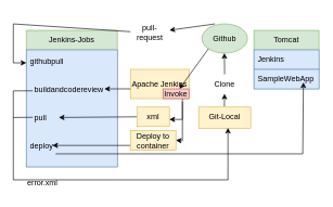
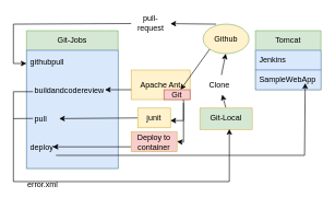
  <mxCell id="0" />
  <mxCell id="1" parent="0" />
- <mxCell id="2" value="Apache Jenkins" style="rounded=0;whiteSpace=wrap;html=1;fillColor=#fff2cc;strokeColor=#d6b656;" vertex="1" parent="1"><mxGeometry x="200" y="106" width="90" height="45" as="geometry" /></mxCell>
- <mxCell id="3" value="Git-Local" style="rounded=0;whiteSpace=wrap;html=1;fillColor=#fff2cc;strokeColor=#d6b656;" vertex="1" parent="1"><mxGeometry x="305" y="164" width="80" height="32.5" as="geometry" /></mxCell>
- <mxCell id="4" value="Github" style="ellipse;whiteSpace=wrap;html=1;fillColor=#d5e8d4;strokeColor=#82b366;" vertex="1" parent="1"><mxGeometry x="310" y="36" width="70" height="45" as="geometry" /></mxCell>
+ <mxCell id="2" value="Apache Ant" style="rounded=0;whiteSpace=wrap;html=1;fillColor=#fff2cc;strokeColor=#d6b656;" vertex="1" parent="1"><mxGeometry x="200" y="106" width="90" height="45" as="geometry" /></mxCell>
+ <mxCell id="3" value="Git-Local" style="rounded=0;whiteSpace=wrap;html=1;fillColor=#d5e8d4;strokeColor=#d6b656;" vertex="1" parent="1"><mxGeometry x="305" y="164" width="80" height="32.5" as="geometry" /></mxCell>
+ <mxCell id="4" value="Github" style="ellipse;whiteSpace=wrap;html=1;fillColor=#fff2cc;strokeColor=#82b366;" vertex="1" parent="1"><mxGeometry x="310" y="36" width="70" height="45" as="geometry" /></mxCell>
  <mxCell id="5" value="Tomcat" style="swimlane;fontStyle=0;childLayout=stackLayout;horizontal=1;startSize=30;horizontalStack=0;resizeParent=1;resizeParentMax=0;resizeLast=0;collapsible=1;marginBottom=0;whiteSpace=wrap;html=1;fillColor=#d5e8d4;strokeColor=#82b366;" vertex="1" parent="1"><mxGeometry x="390" y="46" width="100" height="90" as="geometry" /></mxCell>
  <mxCell id="6" value="Jenkins" style="text;strokeColor=#6c8ebf;fillColor=#dae8fc;align=left;verticalAlign=middle;spacingLeft=4;spacingRight=4;overflow=hidden;points=[[0,0.5],[1,0.5]];portConstraint=eastwest;rotatable=0;whiteSpace=wrap;html=1;" vertex="1" parent="5"><mxGeometry y="30" width="100" height="30" as="geometry" /></mxCell>
  <mxCell id="7" value="SampleWebApp" style="text;strokeColor=#6c8ebf;fillColor=#dae8fc;align=left;verticalAlign=middle;spacingLeft=4;spacingRight=4;overflow=hidden;points=[[0,0.5],[1,0.5]];portConstraint=eastwest;rotatable=0;whiteSpace=wrap;html=1;" vertex="1" parent="5"><mxGeometry y="60" width="100" height="30" as="geometry" /></mxCell>
- <mxCell id="8" value="Jenkins-Jobs" style="swimlane;fontStyle=0;childLayout=stackLayout;horizontal=1;startSize=30;horizontalStack=0;resizeParent=1;resizeParentMax=0;resizeLast=0;collapsible=1;marginBottom=0;whiteSpace=wrap;html=1;fillColor=#d5e8d4;strokeColor=#82b366;" vertex="1" parent="1"><mxGeometry x="40" y="46" width="140" height="210" as="geometry" /></mxCell>
+ <mxCell id="8" value="Git-Jobs" style="swimlane;fontStyle=0;childLayout=stackLayout;horizontal=1;startSize=30;horizontalStack=0;resizeParent=1;resizeParentMax=0;resizeLast=0;collapsible=1;marginBottom=0;whiteSpace=wrap;html=1;fillColor=#d5e8d4;strokeColor=#82b366;" vertex="1" parent="1"><mxGeometry x="40" y="46" width="140" height="210" as="geometry" /></mxCell>
  <mxCell id="9" value="" style="endArrow=classic;html=1;rounded=0;" edge="1" parent="8"><mxGeometry width="50" height="50" relative="1" as="geometry"><mxPoint x="30" y="60" as="sourcePoint" /><mxPoint x="30" y="80" as="targetPoint" /></mxGeometry></mxCell>
  <mxCell id="10" value="" style="endArrow=classic;html=1;rounded=0;" edge="1" parent="8"><mxGeometry width="50" height="50" relative="1" as="geometry"><mxPoint x="20" y="100" as="sourcePoint" /><mxPoint x="20" y="120" as="targetPoint" /></mxGeometry></mxCell>
  <mxCell id="11" value="" style="endArrow=classic;html=1;rounded=0;" edge="1" parent="8"><mxGeometry width="50" height="50" relative="1" as="geometry"><mxPoint x="20" y="150" as="sourcePoint" /><mxPoint x="20" y="170" as="targetPoint" /></mxGeometry></mxCell>
  <mxCell id="12" value="githubpull&lt;div&gt;&lt;br&gt;&lt;div&gt;&lt;div&gt;&lt;br&gt;&lt;/div&gt;&lt;div&gt;&amp;nbsp; buildandcodereview&lt;br&gt;&lt;/div&gt;&lt;div&gt;&lt;br&gt;&lt;/div&gt;&lt;div&gt;&lt;br&gt;&lt;/div&gt;&lt;div&gt;&amp;nbsp; pull&lt;br&gt;&lt;/div&gt;&lt;div&gt;&lt;br&gt;&lt;/div&gt;&lt;div&gt;&lt;br&gt;&lt;/div&gt;&lt;div&gt;deploy&lt;/div&gt;&lt;/div&gt;&lt;/div&gt;&lt;div&gt;&lt;br&gt;&lt;/div&gt;" style="text;strokeColor=#6c8ebf;fillColor=#dae8fc;align=left;verticalAlign=middle;spacingLeft=4;spacingRight=4;overflow=hidden;points=[[0,0.5],[1,0.5]];portConstraint=eastwest;rotatable=0;whiteSpace=wrap;html=1;" vertex="1" parent="8"><mxGeometry y="30" width="140" height="180" as="geometry" /></mxCell>
  <mxCell id="13" value="" style="endArrow=classic;html=1;rounded=0;exitX=0;exitY=0.5;exitDx=0;exitDy=0;" edge="1" parent="8" source="18"><mxGeometry width="50" height="50" relative="1" as="geometry"><mxPoint x="120" y="134" as="sourcePoint" /><mxPoint x="50" y="134" as="targetPoint" /></mxGeometry></mxCell>
  <mxCell id="14" value="" style="endArrow=classic;html=1;rounded=0;exitX=0;exitY=0.75;exitDx=0;exitDy=0;" edge="1" parent="8" source="21"><mxGeometry width="50" height="50" relative="1" as="geometry"><mxPoint x="170" y="180" as="sourcePoint" /><mxPoint x="40" y="177" as="targetPoint" /></mxGeometry></mxCell>
  <mxCell id="15" value="" style="endArrow=classic;html=1;rounded=0;" edge="1" parent="1" source="31"><mxGeometry width="50" height="50" relative="1" as="geometry"><mxPoint x="344.5" y="163" as="sourcePoint" /><mxPoint x="344.5" y="81" as="targetPoint" /></mxGeometry></mxCell>
  <mxCell id="16" value="" style="endArrow=classic;html=1;rounded=0;" edge="1" parent="1"><mxGeometry width="50" height="50" relative="1" as="geometry"><mxPoint x="200" y="136" as="sourcePoint" /><mxPoint x="160" y="136" as="targetPoint" /></mxGeometry></mxCell>
  <mxCell id="17" value="" style="endArrow=classic;html=1;rounded=0;exitX=0;exitY=1;exitDx=0;exitDy=0;" edge="1" parent="1" source="4" target="26"><mxGeometry width="50" height="50" relative="1" as="geometry"><mxPoint x="400" y="130.5" as="sourcePoint" /><mxPoint x="280" y="130.5" as="targetPoint" /></mxGeometry></mxCell>
- <mxCell id="18" value="xml" style="rounded=0;whiteSpace=wrap;html=1;fillColor=#fff2cc;strokeColor=#d6b656;" vertex="1" parent="1"><mxGeometry x="210" y="164" width="50" height="30" as="geometry" /></mxCell>
+ <mxCell id="18" value="junit" style="rounded=0;whiteSpace=wrap;html=1;fillColor=#fff2cc;strokeColor=#d6b656;" vertex="1" parent="1"><mxGeometry x="210" y="164" width="50" height="30" as="geometry" /></mxCell>
  <mxCell id="19" value="" style="endArrow=classic;html=1;rounded=0;entryX=1;entryY=0.5;entryDx=0;entryDy=0;exitX=0.889;exitY=0.875;exitDx=0;exitDy=0;exitPerimeter=0;" edge="1" parent="1"><mxGeometry width="50" height="50" relative="1" as="geometry"><mxPoint x="280.01" y="150" as="sourcePoint" /><mxPoint x="260" y="183" as="targetPoint" /><Array as="points"><mxPoint x="280" y="170" /><mxPoint x="280" y="183" /></Array></mxGeometry></mxCell>
  <mxCell id="20" value="" style="endArrow=classic;html=1;rounded=0;" edge="1" parent="1"><mxGeometry width="50" height="50" relative="1" as="geometry"><mxPoint x="85" y="236" as="sourcePoint" /><mxPoint x="466" y="126" as="targetPoint" /><Array as="points"><mxPoint x="465" y="236" /></Array></mxGeometry></mxCell>
- <mxCell id="21" value="Deploy to&lt;div&gt;container&lt;/div&gt;" style="rounded=0;whiteSpace=wrap;html=1;fillColor=#fff2cc;strokeColor=#d6b656;" vertex="1" parent="1"><mxGeometry x="200" y="200.5" width="70" height="30" as="geometry" /></mxCell>
+ <mxCell id="21" value="Deploy to&lt;div&gt;container&lt;/div&gt;" style="rounded=0;whiteSpace=wrap;html=1;fillColor=#f8cecc;strokeColor=#d6b656;" vertex="1" parent="1"><mxGeometry x="200" y="200.5" width="70" height="30" as="geometry" /></mxCell>
  <mxCell id="22" value="" style="endArrow=classic;html=1;rounded=0;" edge="1" parent="1"><mxGeometry width="50" height="50" relative="1" as="geometry"><mxPoint x="280" y="156" as="sourcePoint" /><mxPoint x="270" y="215" as="targetPoint" /><Array as="points"><mxPoint x="280" y="216" /></Array></mxGeometry></mxCell>
  <mxCell id="23" value="" style="endArrow=classic;html=1;rounded=0;entryX=0.563;entryY=0.985;entryDx=0;entryDy=0;entryPerimeter=0;" edge="1" parent="1" target="3"><mxGeometry width="50" height="50" relative="1" as="geometry"><mxPoint x="50" y="139" as="sourcePoint" /><mxPoint x="350" y="216" as="targetPoint" /><Array as="points"><mxPoint x="20" y="139" /><mxPoint x="20" y="276" /><mxPoint x="350" y="276" /></Array></mxGeometry></mxCell>
  <mxCell id="24" value="error.xml" style="text;html=1;align=center;verticalAlign=middle;whiteSpace=wrap;rounded=0;" vertex="1" parent="1"><mxGeometry x="35" y="266" width="60" height="30" as="geometry" /></mxCell>
  <mxCell id="25" value="" style="endArrow=none;html=1;rounded=0;" edge="1" parent="1"><mxGeometry width="50" height="50" relative="1" as="geometry"><mxPoint x="20" y="180" as="sourcePoint" /><mxPoint x="50" y="179.75" as="targetPoint" /></mxGeometry></mxCell>
- <mxCell id="26" value="Invoke" style="rounded=0;whiteSpace=wrap;html=1;fillColor=#f8cecc;strokeColor=#b85450;" vertex="1" parent="1"><mxGeometry x="250" y="136" width="40" height="15" as="geometry" /></mxCell>
+ <mxCell id="26" value="Git" style="rounded=0;whiteSpace=wrap;html=1;fillColor=#f8cecc;strokeColor=#b85450;" vertex="1" parent="1"><mxGeometry x="250" y="136" width="40" height="15" as="geometry" /></mxCell>
  <mxCell id="27" value="" style="endArrow=classic;html=1;rounded=0;" edge="1" parent="1" source="29"><mxGeometry width="50" height="50" relative="1" as="geometry"><mxPoint x="330" y="36" as="sourcePoint" /><mxPoint x="40" y="96" as="targetPoint" /><Array as="points"><mxPoint x="20" y="36" /><mxPoint x="20" y="96" /></Array></mxGeometry></mxCell>
  <mxCell id="28" value="" style="endArrow=classic;html=1;rounded=0;" edge="1" parent="1" target="29"><mxGeometry width="50" height="50" relative="1" as="geometry"><mxPoint x="330" y="36" as="sourcePoint" /><mxPoint x="40" y="96" as="targetPoint" /><Array as="points" /></mxGeometry></mxCell>
- <mxCell id="29" value="pull-request" style="text;html=1;align=center;verticalAlign=middle;whiteSpace=wrap;rounded=0;" vertex="1" parent="1"><mxGeometry x="200" y="35" width="60" height="30" as="geometry" /></mxCell>
+ <mxCell id="29" value="pull-request" style="text;html=1;align=center;verticalAlign=middle;whiteSpace=wrap;rounded=0;" vertex="1" parent="1"><mxGeometry x="200" y="20" width="60" height="30" as="geometry" /></mxCell>
  <mxCell id="30" value="" style="endArrow=classic;html=1;rounded=0;" edge="1" parent="1" target="31"><mxGeometry width="50" height="50" relative="1" as="geometry"><mxPoint x="344.5" y="163" as="sourcePoint" /><mxPoint x="344.5" y="81" as="targetPoint" /></mxGeometry></mxCell>
- <mxCell id="31" value="Clone" style="text;html=1;align=center;verticalAlign=middle;whiteSpace=wrap;rounded=0;" vertex="1" parent="1"><mxGeometry x="315" y="113.5" width="60" height="30" as="geometry" /></mxCell>
+ <mxCell id="31" value="Clone" style="text;html=1;align=center;verticalAlign=middle;whiteSpace=wrap;rounded=0;" vertex="1" parent="1"><mxGeometry x="305" y="113.5" width="60" height="30" as="geometry" /></mxCell>
